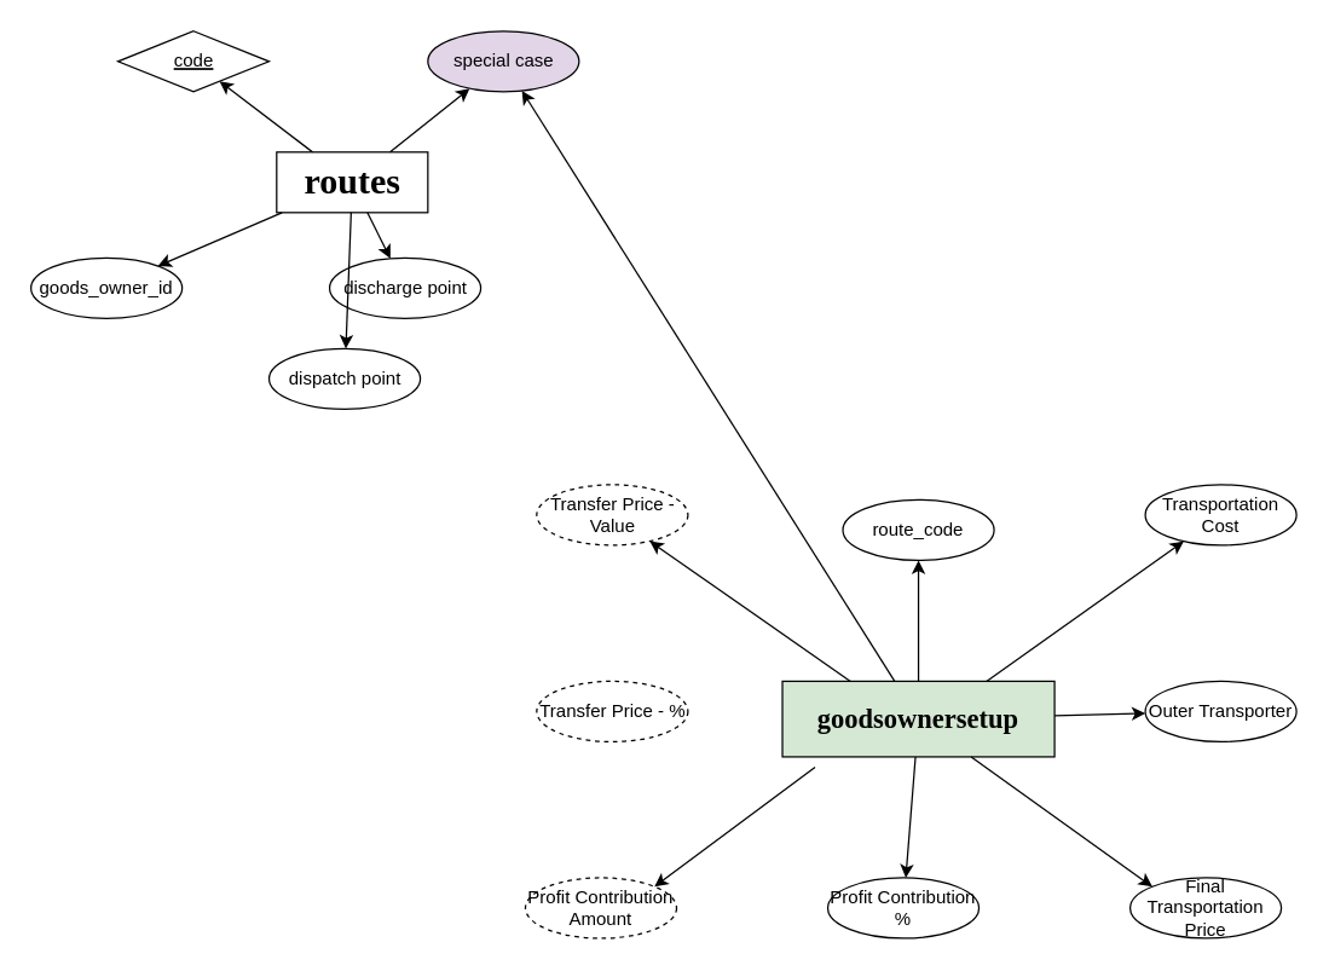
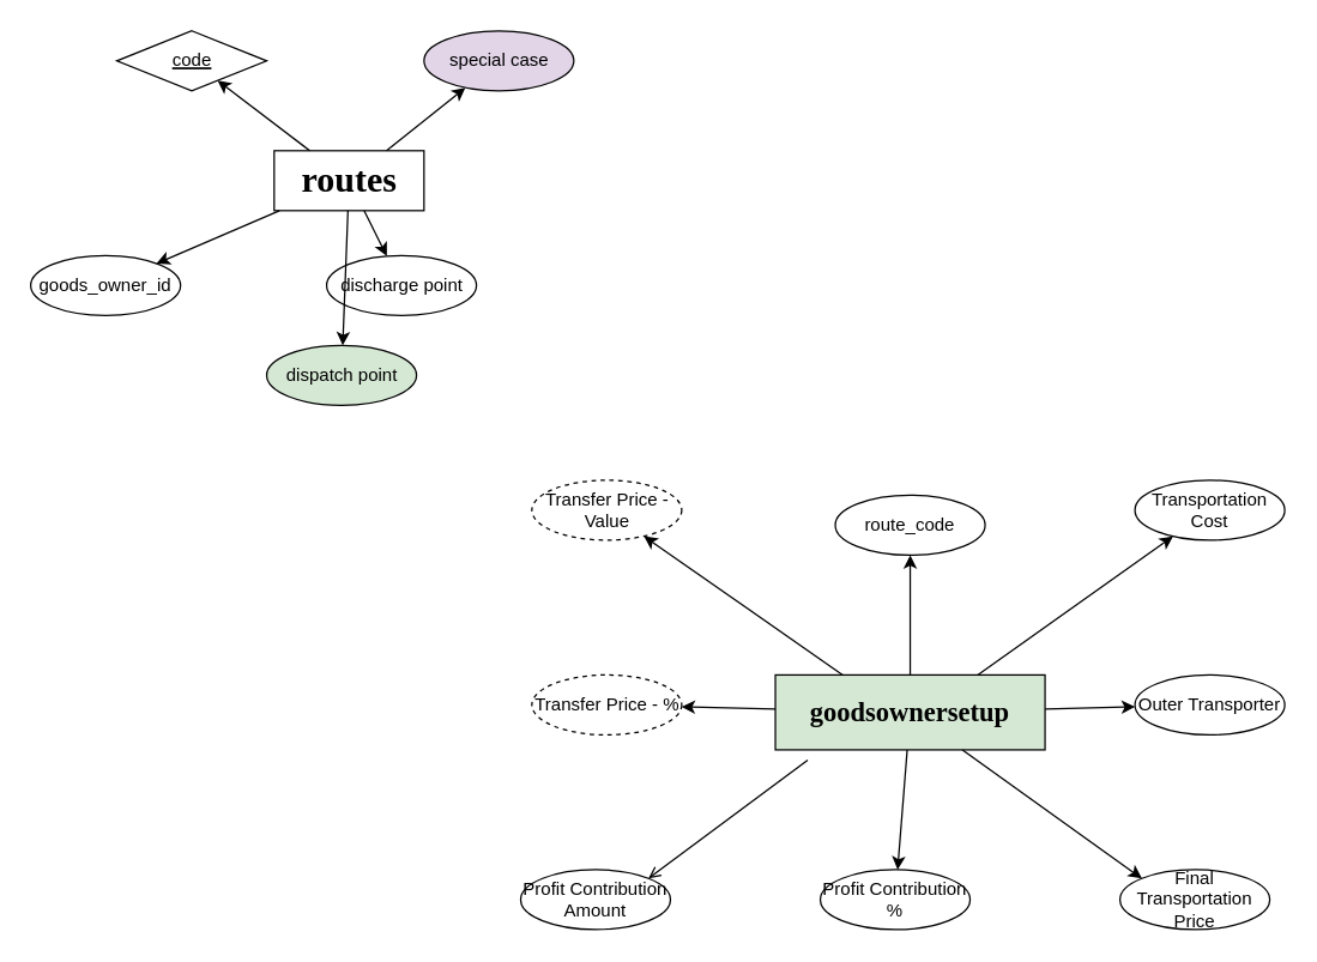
  <mxCell id="0" />
  <mxCell id="1" parent="0" />
  <mxCell id="2" value="&lt;h3 style=&quot;border-color: var(--border-color);&quot;&gt;&lt;font style=&quot;border-color: var(--border-color); font-size: 18px;&quot; face=&quot;Georgia&quot;&gt;goodsownersetup&lt;/font&gt;&lt;/h3&gt;" style="whiteSpace=wrap;html=1;align=center;fillColor=#d5e8d4;" vertex="1" parent="1"><mxGeometry x="517" y="450" width="180" height="50" as="geometry" /></mxCell>
  <mxCell id="3" value="Outer Transporter" style="ellipse;whiteSpace=wrap;html=1;align=center;" vertex="1" parent="1"><mxGeometry x="757" y="450" width="100" height="40" as="geometry" /></mxCell>
  <mxCell id="4" value="Final Transportation Price" style="ellipse;whiteSpace=wrap;html=1;align=center;" vertex="1" parent="1"><mxGeometry x="747" y="580" width="100" height="40" as="geometry" /></mxCell>
  <mxCell id="5" value="Transportation Cost" style="ellipse;whiteSpace=wrap;html=1;align=center;" vertex="1" parent="1"><mxGeometry x="757" y="320" width="100" height="40" as="geometry" /></mxCell>
  <mxCell id="6" value="Profit Contribution %" style="ellipse;whiteSpace=wrap;html=1;align=center;" vertex="1" parent="1"><mxGeometry x="547" y="580" width="100" height="40" as="geometry" /></mxCell>
- <mxCell id="7" value="Profit Contribution Amount" style="ellipse;whiteSpace=wrap;html=1;align=center;dashed=1;" vertex="1" parent="1"><mxGeometry x="347" y="580" width="100" height="40" as="geometry" /></mxCell>
+ <mxCell id="7" value="Profit Contribution Amount" style="ellipse;whiteSpace=wrap;html=1;align=center;" vertex="1" parent="1"><mxGeometry x="347" y="580" width="100" height="40" as="geometry" /></mxCell>
  <mxCell id="8" value="Transfer Price - Value" style="ellipse;whiteSpace=wrap;html=1;align=center;dashed=1;" vertex="1" parent="1"><mxGeometry x="354.5" y="320" width="100" height="40" as="geometry" /></mxCell>
  <mxCell id="9" value="Transfer Price - %" style="ellipse;whiteSpace=wrap;html=1;align=center;dashed=1;" vertex="1" parent="1"><mxGeometry x="354.5" y="450" width="100" height="40" as="geometry" /></mxCell>
  <mxCell id="10" value="route_code" style="ellipse;whiteSpace=wrap;html=1;align=center;" vertex="1" parent="1"><mxGeometry x="557" y="330" width="100" height="40" as="geometry" /></mxCell>
  <mxCell id="11" value="" style="endArrow=classic;html=1;rounded=0;" edge="1" parent="1" source="2" target="10"><mxGeometry width="50" height="50" relative="1" as="geometry"><mxPoint x="647" y="300" as="sourcePoint" /><mxPoint x="697" y="250" as="targetPoint" /></mxGeometry></mxCell>
  <mxCell id="12" value="" style="endArrow=classic;html=1;rounded=0;exitX=0.75;exitY=0;exitDx=0;exitDy=0;" edge="1" parent="1" source="2" target="5"><mxGeometry width="50" height="50" relative="1" as="geometry"><mxPoint x="567" y="440" as="sourcePoint" /><mxPoint x="697" y="250" as="targetPoint" /></mxGeometry></mxCell>
  <mxCell id="13" value="" style="endArrow=classic;html=1;rounded=0;exitX=0.25;exitY=0;exitDx=0;exitDy=0;" edge="1" parent="1" source="2" target="8"><mxGeometry width="50" height="50" relative="1" as="geometry"><mxPoint x="647" y="300" as="sourcePoint" /><mxPoint x="697" y="250" as="targetPoint" /></mxGeometry></mxCell>
- <mxCell id="14" value="" style="endArrow=classic;html=1;rounded=0;" edge="1" parent="1" source="2" target="20"><mxGeometry width="50" height="50" relative="1" as="geometry"><mxPoint x="607" y="560" as="sourcePoint" /><mxPoint x="657" y="510" as="targetPoint" /></mxGeometry></mxCell>
+ <mxCell id="14" value="" style="endArrow=classic;html=1;rounded=0;" edge="1" parent="1" source="2" target="9"><mxGeometry width="50" height="50" relative="1" as="geometry"><mxPoint x="607" y="560" as="sourcePoint" /><mxPoint x="657" y="510" as="targetPoint" /></mxGeometry></mxCell>
  <mxCell id="15" value="" style="endArrow=classic;html=1;rounded=0;" edge="1" parent="1" source="2" target="3"><mxGeometry width="50" height="50" relative="1" as="geometry"><mxPoint x="647" y="300" as="sourcePoint" /><mxPoint x="697" y="250" as="targetPoint" /></mxGeometry></mxCell>
  <mxCell id="16" value="" style="endArrow=classic;html=1;rounded=0;entryX=0;entryY=0;entryDx=0;entryDy=0;" edge="1" parent="1" source="2" target="4"><mxGeometry width="50" height="50" relative="1" as="geometry"><mxPoint x="647" y="300" as="sourcePoint" /><mxPoint x="697" y="250" as="targetPoint" /></mxGeometry></mxCell>
  <mxCell id="17" value="" style="endArrow=classic;html=1;rounded=0;" edge="1" parent="1" source="2" target="6"><mxGeometry width="50" height="50" relative="1" as="geometry"><mxPoint x="647" y="300" as="sourcePoint" /><mxPoint x="697" y="250" as="targetPoint" /></mxGeometry></mxCell>
- <mxCell id="18" value="" style="endArrow=classic;html=1;rounded=0;exitX=0.12;exitY=1.139;exitDx=0;exitDy=0;exitPerimeter=0;entryX=1;entryY=0;entryDx=0;entryDy=0;" edge="1" parent="1" source="2" target="7"><mxGeometry width="50" height="50" relative="1" as="geometry"><mxPoint x="647" y="300" as="sourcePoint" /><mxPoint x="697" y="250" as="targetPoint" /></mxGeometry></mxCell>
+ <mxCell id="18" value="" style="endArrow=open;html=1;rounded=0;exitX=0.12;exitY=1.139;exitDx=0;exitDy=0;exitPerimeter=0;entryX=1;entryY=0;entryDx=0;entryDy=0;" edge="1" parent="1" source="2" target="7"><mxGeometry width="50" height="50" relative="1" as="geometry"><mxPoint x="647" y="300" as="sourcePoint" /><mxPoint x="697" y="250" as="targetPoint" /></mxGeometry></mxCell>
  <mxCell id="19" value="&lt;h3 style=&quot;border-color: var(--border-color);&quot;&gt;&lt;font style=&quot;border-color: var(--border-color); font-size: 24px;&quot; face=&quot;Georgia&quot;&gt;routes&lt;/font&gt;&lt;/h3&gt;" style="whiteSpace=wrap;html=1;align=center;" vertex="1" parent="1"><mxGeometry x="182.5" y="100" width="100" height="40" as="geometry" /></mxCell>
  <mxCell id="20" value="special case" style="ellipse;whiteSpace=wrap;html=1;align=center;fillColor=#e1d5e7;" vertex="1" parent="1"><mxGeometry x="282.5" y="20" width="100" height="40" as="geometry" /></mxCell>
  <mxCell id="21" value="discharge point" style="ellipse;whiteSpace=wrap;html=1;align=center;" vertex="1" parent="1"><mxGeometry x="217.5" y="170" width="100" height="40" as="geometry" /></mxCell>
- <mxCell id="22" value="dispatch point" style="ellipse;whiteSpace=wrap;html=1;align=center;" vertex="1" parent="1"><mxGeometry x="177.5" y="230" width="100" height="40" as="geometry" /></mxCell>
+ <mxCell id="22" value="dispatch point" style="ellipse;whiteSpace=wrap;html=1;align=center;fillColor=#d5e8d4;" vertex="1" parent="1"><mxGeometry x="177.5" y="230" width="100" height="40" as="geometry" /></mxCell>
  <mxCell id="23" value="goods_owner_id" style="ellipse;whiteSpace=wrap;html=1;align=center;" vertex="1" parent="1"><mxGeometry x="20" y="170" width="100" height="40" as="geometry" /></mxCell>
  <mxCell id="24" value="&lt;u style=&quot;border-color: var(--border-color);&quot;&gt;code&lt;/u&gt;" style="rhombus;whiteSpace=wrap;html=1;align=center;fontStyle=4;" vertex="1" parent="1"><mxGeometry x="77.5" y="20" width="100" height="40" as="geometry" /></mxCell>
  <mxCell id="25" value="" style="endArrow=classic;html=1;rounded=0;" edge="1" parent="1" source="19" target="22"><mxGeometry width="50" height="50" relative="1" as="geometry"><mxPoint x="252.5" y="310" as="sourcePoint" /><mxPoint x="302.5" y="260" as="targetPoint" /></mxGeometry></mxCell>
  <mxCell id="26" value="" style="endArrow=classic;html=1;rounded=0;" edge="1" parent="1" source="19" target="21"><mxGeometry width="50" height="50" relative="1" as="geometry"><mxPoint x="252.5" y="310" as="sourcePoint" /><mxPoint x="302.5" y="260" as="targetPoint" /></mxGeometry></mxCell>
  <mxCell id="27" value="" style="endArrow=classic;html=1;rounded=0;" edge="1" parent="1" source="19" target="20"><mxGeometry width="50" height="50" relative="1" as="geometry"><mxPoint x="252.5" y="310" as="sourcePoint" /><mxPoint x="302.5" y="260" as="targetPoint" /></mxGeometry></mxCell>
  <mxCell id="28" value="" style="endArrow=classic;html=1;rounded=0;" edge="1" parent="1" source="19" target="24"><mxGeometry width="50" height="50" relative="1" as="geometry"><mxPoint x="252.5" y="310" as="sourcePoint" /><mxPoint x="302.5" y="260" as="targetPoint" /></mxGeometry></mxCell>
  <mxCell id="29" value="" style="endArrow=classic;html=1;rounded=0;" edge="1" parent="1" source="19" target="23"><mxGeometry width="50" height="50" relative="1" as="geometry"><mxPoint x="252.5" y="310" as="sourcePoint" /><mxPoint x="302.5" y="260" as="targetPoint" /></mxGeometry></mxCell>
